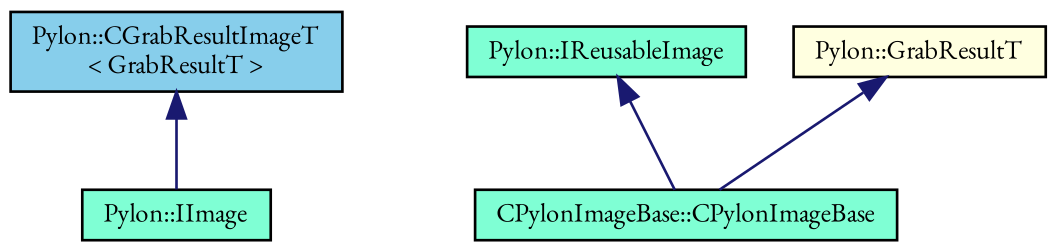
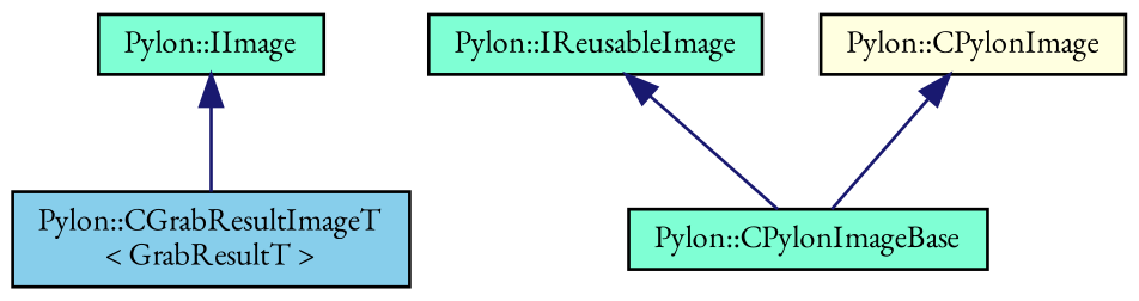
  digraph {
    fontname="EB Garamond"
    node [color=black fillcolor=aquamarine fontname="EB Garamond" fontsize=10 shape=record style=filled]
    edge [color=midnightblue dir=back fontname="EB Garamond" fontsize=10 labelfontname=Helvetica labelfontsize=10 style=solid]
    n1 [fontcolor=black height=0.2 label="Pylon::IImage" width=0.4]
    n2 [fillcolor=skyblue height=0.2 label="Pylon::CGrabResultImageT\l\< GrabResultT \>" width=0.4]
    n3 [height=0.2 label="Pylon::IReusableImage" width=0.4]
-   n4 [height=0.2 label="CPylonImageBase::CPylonImageBase" width=0.4]
-   n5 [fillcolor=lightyellow height=0.2 label="Pylon::GrabResultT" width=0.4]
-   n2 -> n1
+   n4 [height=0.2 label="Pylon::CPylonImageBase" width=0.4]
+   n5 [fillcolor=lightyellow height=0.2 label="Pylon::CPylonImage" width=0.4]
+   n1 -> n2
    n3 -> n4
    n5 -> n4
  }
